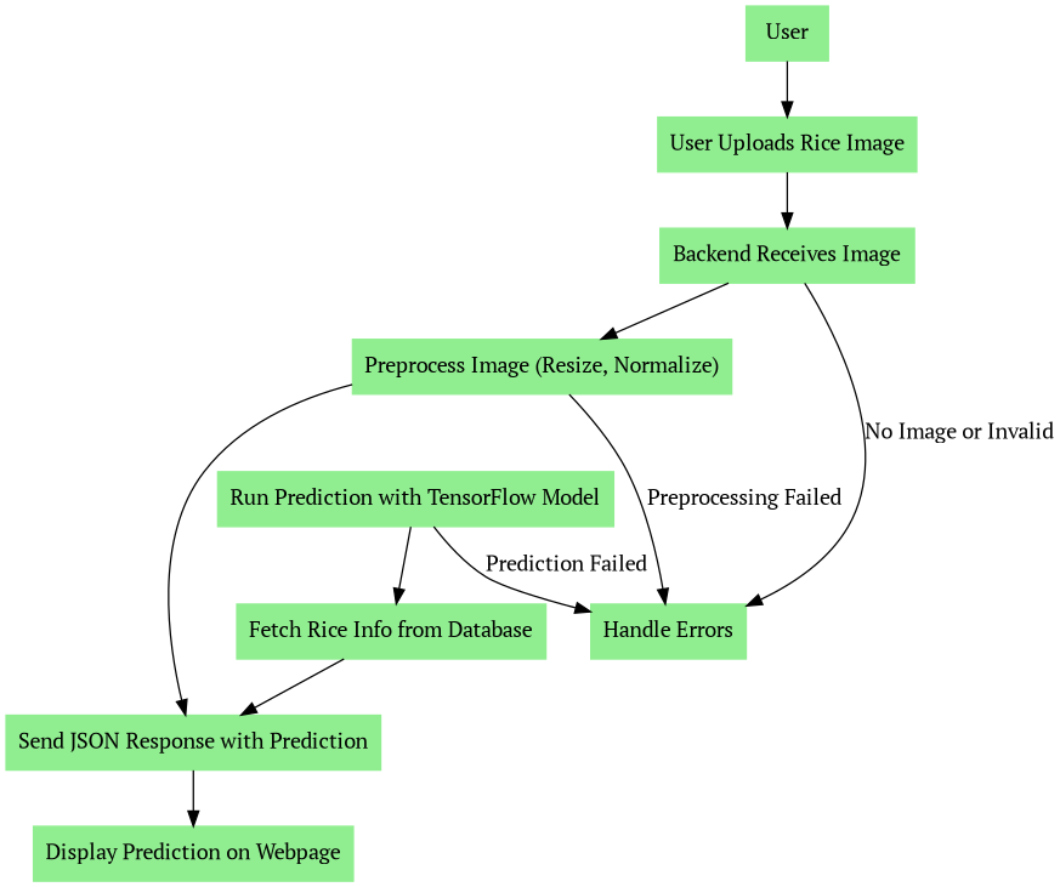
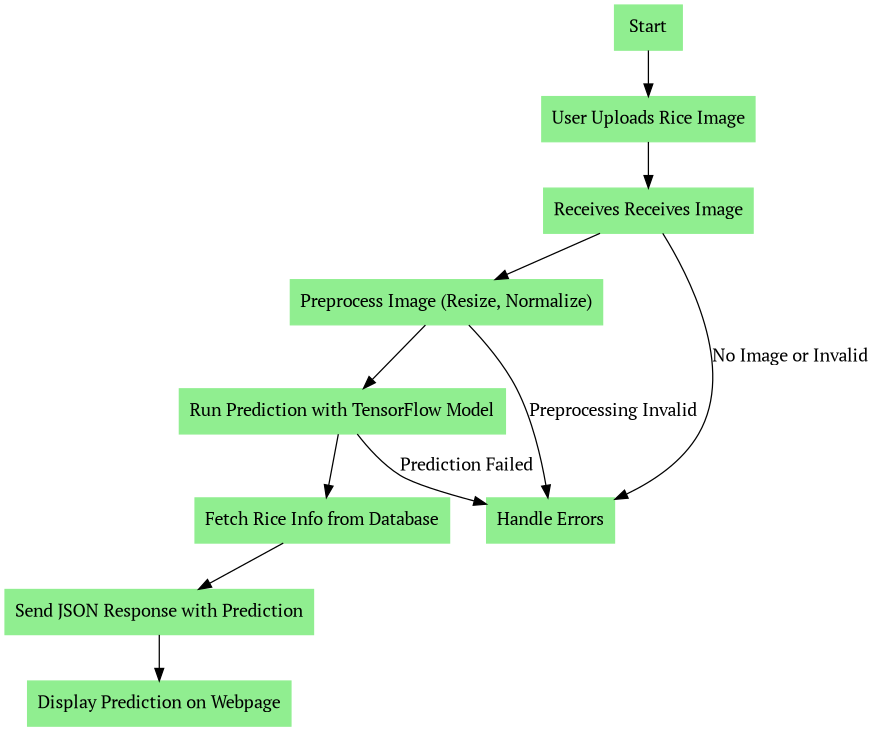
  digraph {
    fontname="PT Serif"
    rankdir=TB
    node [color=lightgreen fontname="PT Serif" shape=box style=filled]
    edge [fontname="PT Serif"]
-   n1 [label=User]
+   n1 [label=Start]
    n2 [label="User Uploads Rice Image"]
-   n3 [label="Backend Receives Image"]
+   n3 [label="Receives Receives Image"]
    n4 [label="Preprocess Image (Resize, Normalize)"]
    n5 [label="Handle Errors"]
    n6 [label="Run Prediction with TensorFlow Model"]
    n7 [label="Fetch Rice Info from Database"]
    n8 [label="Send JSON Response with Prediction"]
    n9 [label="Display Prediction on Webpage"]
    n1 -> n2
    n2 -> n3
    n3 -> n4
    n3 -> n5 [label="No Image or Invalid"]
-   n4 -> n5 [label="Preprocessing Failed"]
-   n4 -> n8
+   n4 -> n5 [label="Preprocessing Invalid"]
+   n4 -> n6
    n6 -> n5 [label="Prediction Failed"]
    n6 -> n7
    n7 -> n8
    n8 -> n9
  }
